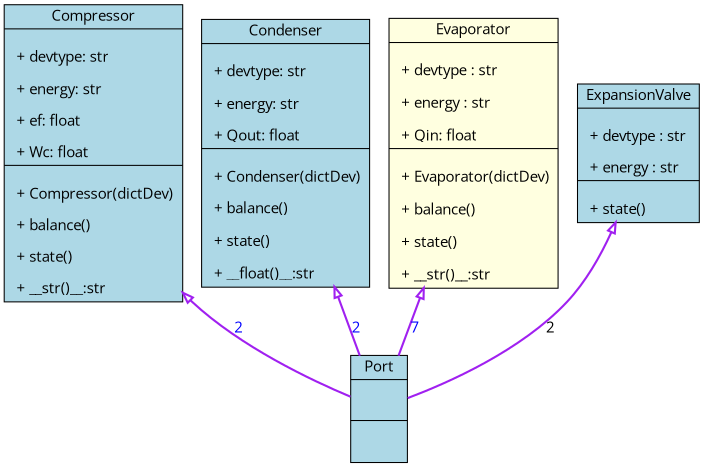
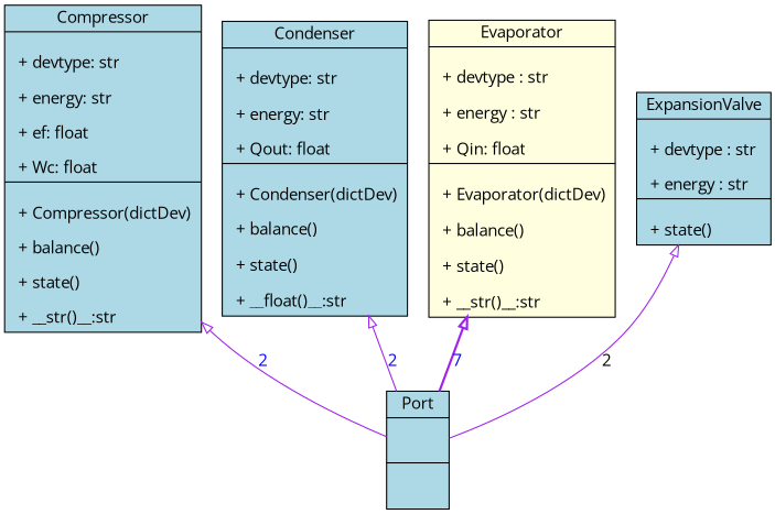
  digraph {
    fontname="Open Sans"
    rankdir=BT
    node [color=black fillcolor=lightblue fontname="Open Sans" shape=record style="solid,filled" fontcolor=black]
    edge [arrowhead=onormal arrowtail=none color=purple fontcolor=blue fontname="Open Sans" style=solid]
    n1 [fontcoor=black label="{Compressor|\n               + devtype: str\l\n               + energy: str\l \n                + ef: float\l \n               + Wc: float\l|\n               + Compressor(dictDev)\l \n               + balance()\l \n               + state()\l \n               + __str()__:str\l}" fontcolor=""]
    n2 [label="{Condenser| \n                   + devtype: str\l\n                   + energy: str\l \n                   + Qout: float\l|\n                   + Condenser(dictDev)\l \n                   + balance()\l\n                   + state()\l\n                   + __float()__:str\l}"]
    n3 [fillcolor=lightyellow label="{Evaporator|\n                    + devtype : str\l\n                    + energy : str\l\n                    + Qin: float\l|\n                    + Evaporator(dictDev)\l\n                    + balance()\l\n                    + state()\l\n                    + __str()__:str\l}"]
    n4 [label="{ExpansionValve|\n                    + devtype : str\l \n                    + energy : str\l|\n                    + state()\l}"]
    n5 [label="{Port|\n                        \l|\n                        \l}"]
-   n5 -> n1 [label=2 style=bold]
-   n5 -> n2 [label=2 style=bold]
+   n5 -> n1 [label=2]
+   n5 -> n2 [label=2]
    n5 -> n3 [label=7 style=bold]
-   n5 -> n4 [fontcolor=2 label=2 style=bold]
+   n5 -> n4 [fontcolor=2 label=2]
  }
